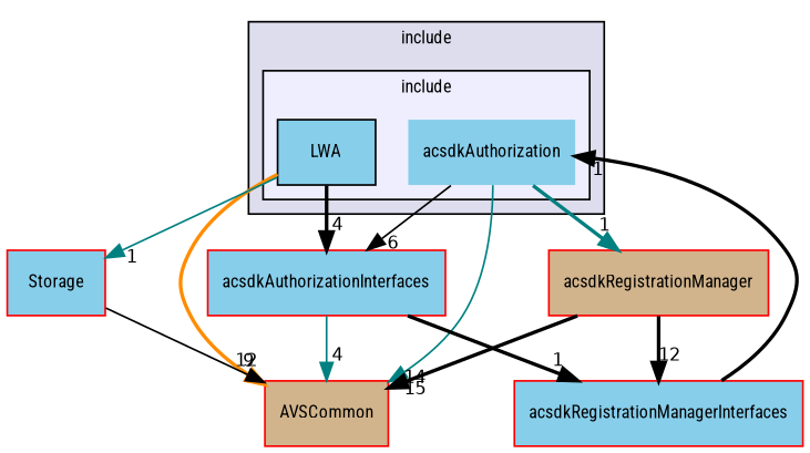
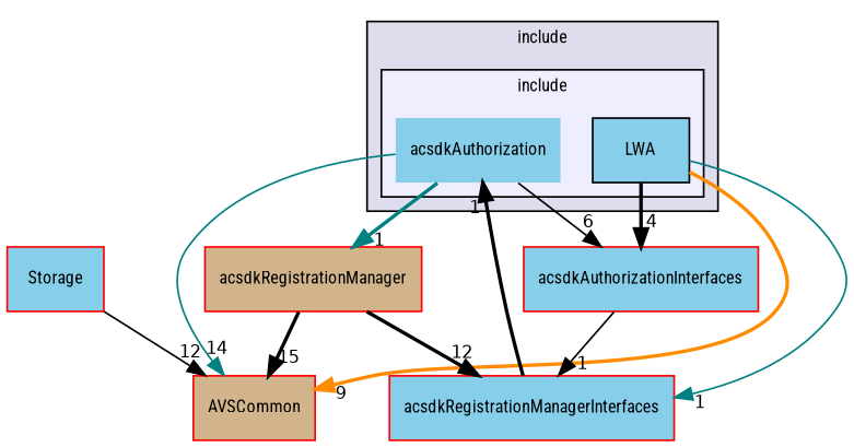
  digraph {
    compound=true
    fontname="Roboto Condensed"
    node [fillcolor=skyblue fontname="Roboto Condensed" fontsize=10 shape=box style=filled color=red]
    edge [color=black fontname="Roboto Condensed" headlabel=1 labeldistance=1.5 labelfontname=Helvetica labelfontsize=10 style=bold]
    n1 [label=acsdkAuthorization shape=plaintext color=""]
    n2 [color=black label=LWA]
    n3 [fillcolor=tan label=acsdkRegistrationManager]
    n4 [fillcolor=tan label=AVSCommon]
    n5 [label=acsdkAuthorizationInterfaces]
    n6 [label=Storage]
    n7 [label=acsdkRegistrationManagerInterfaces]
    subgraph cluster_1 {
      bgcolor="#ddddee"
      fontsize=10
      label=include
      pencolor=black
      subgraph cluster_2 {
        bgcolor="#eeeeff"
        fontsize=10
        label=include
        pencolor=black
        n1
        n2
      }
    }
    n1 -> n3 [color=teal]
    n1 -> n4 [color=teal headlabel=14 style=solid]
    n1 -> n5 [headlabel=6 style=solid]
    n2 -> n4 [color=darkorange headlabel=9]
    n2 -> n5 [headlabel=4]
-   n2 -> n6 [color=teal style=solid]
+   n2 -> n7 [color=teal style=solid]
    n3 -> n4 [headlabel=15]
    n3 -> n7 [headlabel=12]
-   n5 -> n4 [color=teal headlabel=4 style=solid]
-   n5 -> n7
+   n5 -> n7 [style=solid]
    n6 -> n4 [headlabel=12 style=solid]
    n7 -> n1
  }
